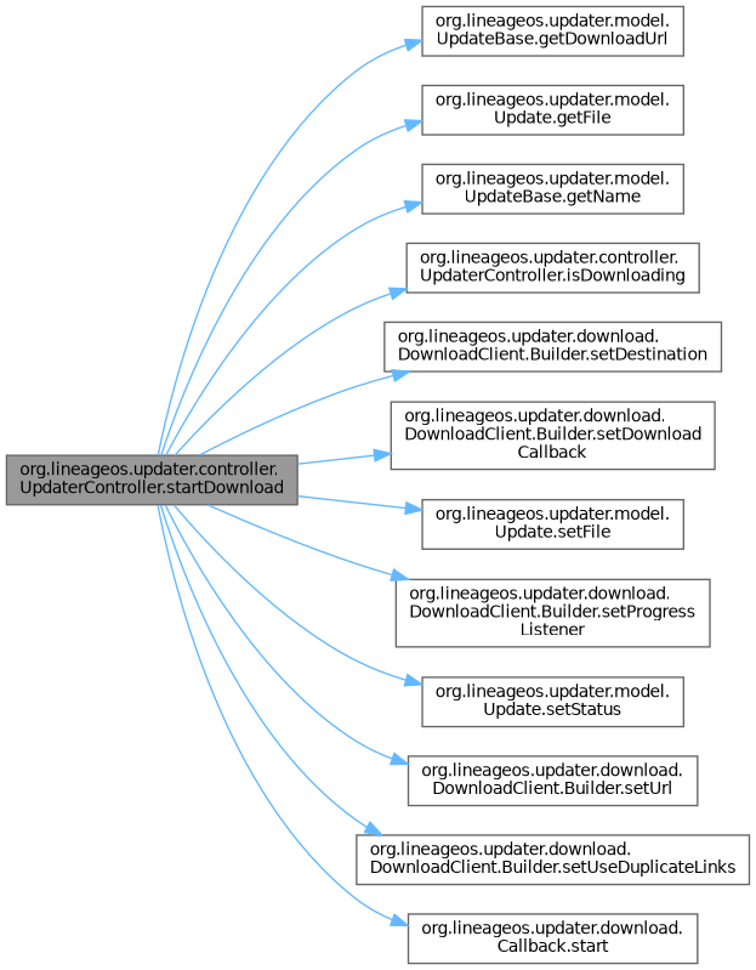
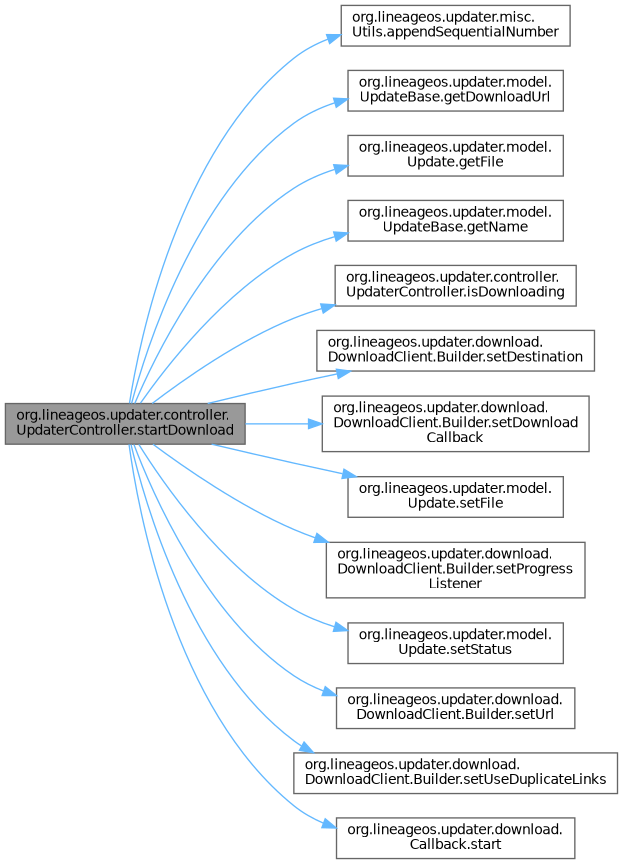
  digraph {
    rankdir=LR
    node [color=grey40 fillcolor=white fontname=Helvetica fontsize=10 shape=box style=filled]
    edge [color=steelblue1 fontname=Helvetica fontsize=10 labelfontname=Helvetica labelfontsize=10 style=solid]
    n1 [color=gray40 fillcolor=grey60 fontcolor=black height=0.2 label="org.lineageos.updater.controller.\lUpdaterController.startDownload" width=0.4]
+   n2 [height=0.2 label="org.lineageos.updater.misc.\lUtils.appendSequentialNumber" width=0.4]
    n3 [height=0.2 label="org.lineageos.updater.model.\lUpdateBase.getDownloadUrl" width=0.4]
    n4 [height=0.2 label="org.lineageos.updater.model.\lUpdate.getFile" width=0.4]
    n5 [height=0.2 label="org.lineageos.updater.model.\lUpdateBase.getName" width=0.4]
    n6 [height=0.2 label="org.lineageos.updater.controller.\lUpdaterController.isDownloading" width=0.4]
    n7 [height=0.2 label="org.lineageos.updater.download.\lDownloadClient.Builder.setDestination" width=0.4]
    n8 [height=0.2 label="org.lineageos.updater.download.\lDownloadClient.Builder.setDownload\lCallback" width=0.4]
    n9 [height=0.2 label="org.lineageos.updater.model.\lUpdate.setFile" width=0.4]
    n10 [height=0.2 label="org.lineageos.updater.download.\lDownloadClient.Builder.setProgress\lListener" width=0.4]
    n11 [height=0.2 label="org.lineageos.updater.model.\lUpdate.setStatus" width=0.4]
    n12 [height=0.2 label="org.lineageos.updater.download.\lDownloadClient.Builder.setUrl" width=0.4]
    n13 [height=0.2 label="org.lineageos.updater.download.\lDownloadClient.Builder.setUseDuplicateLinks" width=0.4]
    n14 [height=0.2 label="org.lineageos.updater.download.\lCallback.start" width=0.4]
+   n1 -> n2
    n1 -> n3
    n1 -> n4
    n1 -> n5
    n1 -> n6
    n1 -> n7
    n1 -> n8
    n1 -> n9
    n1 -> n10
    n1 -> n11
    n1 -> n12
    n1 -> n13
    n1 -> n14
  }
